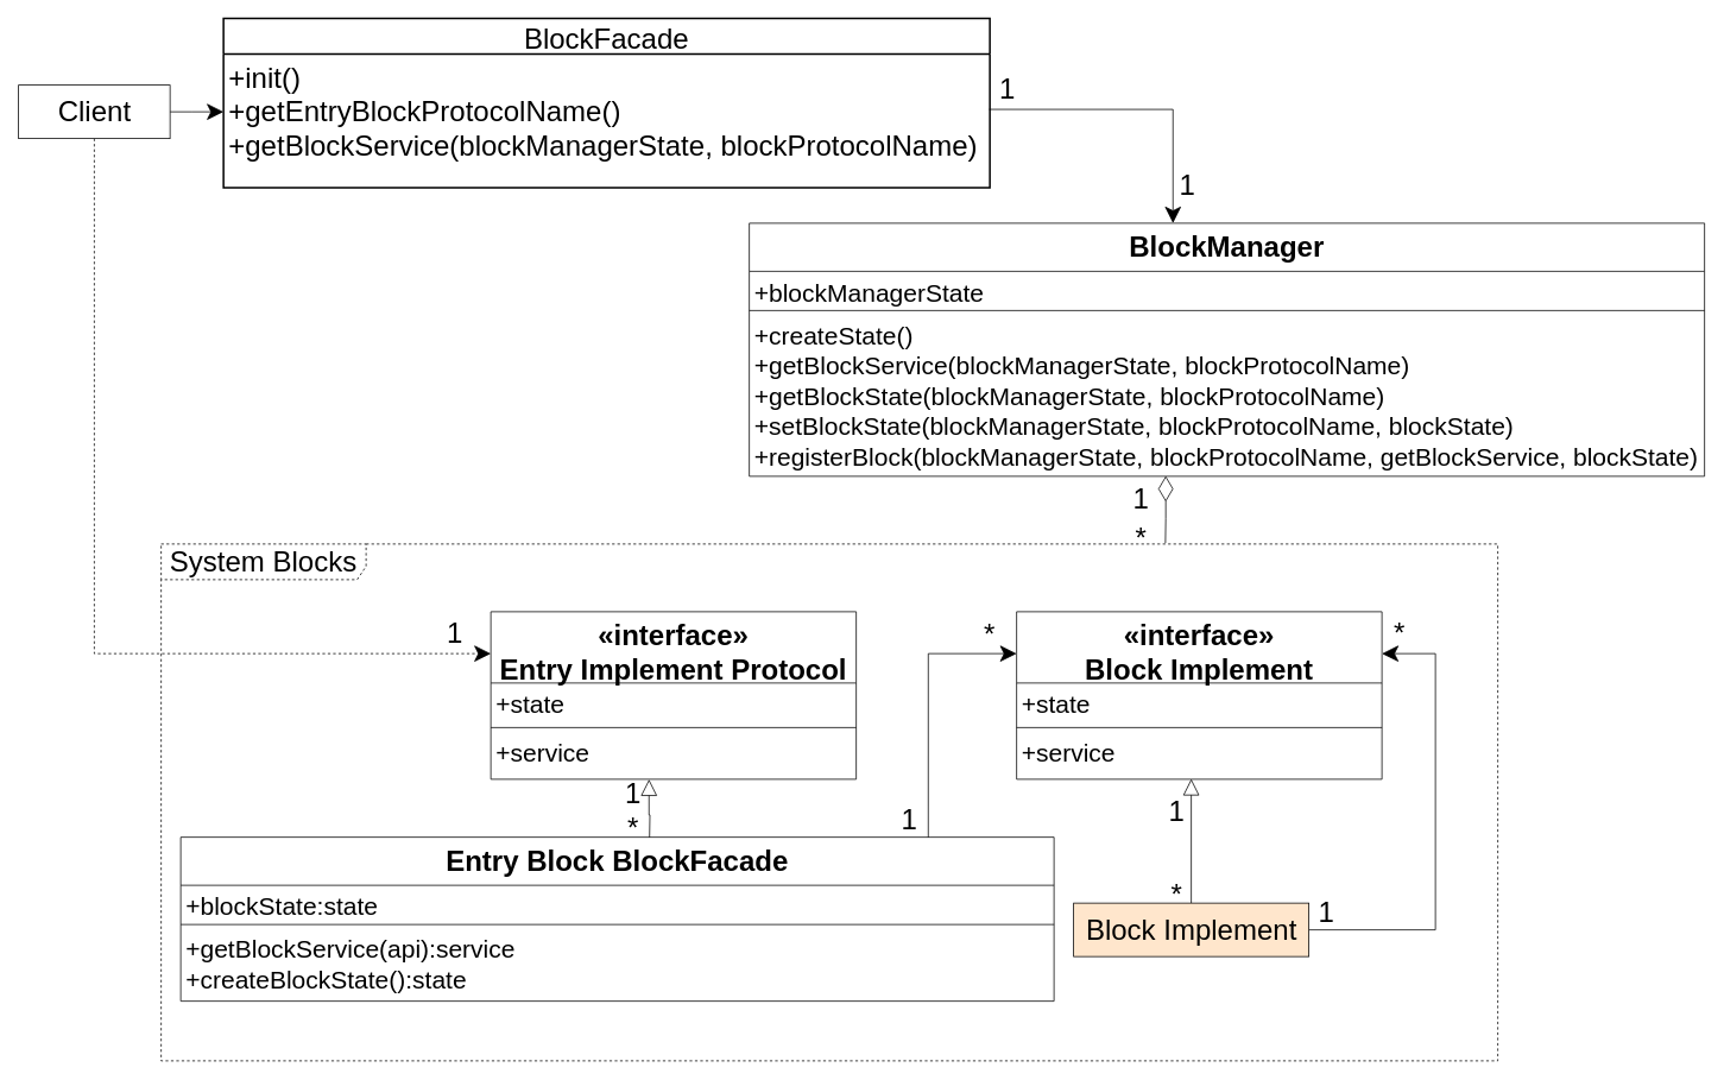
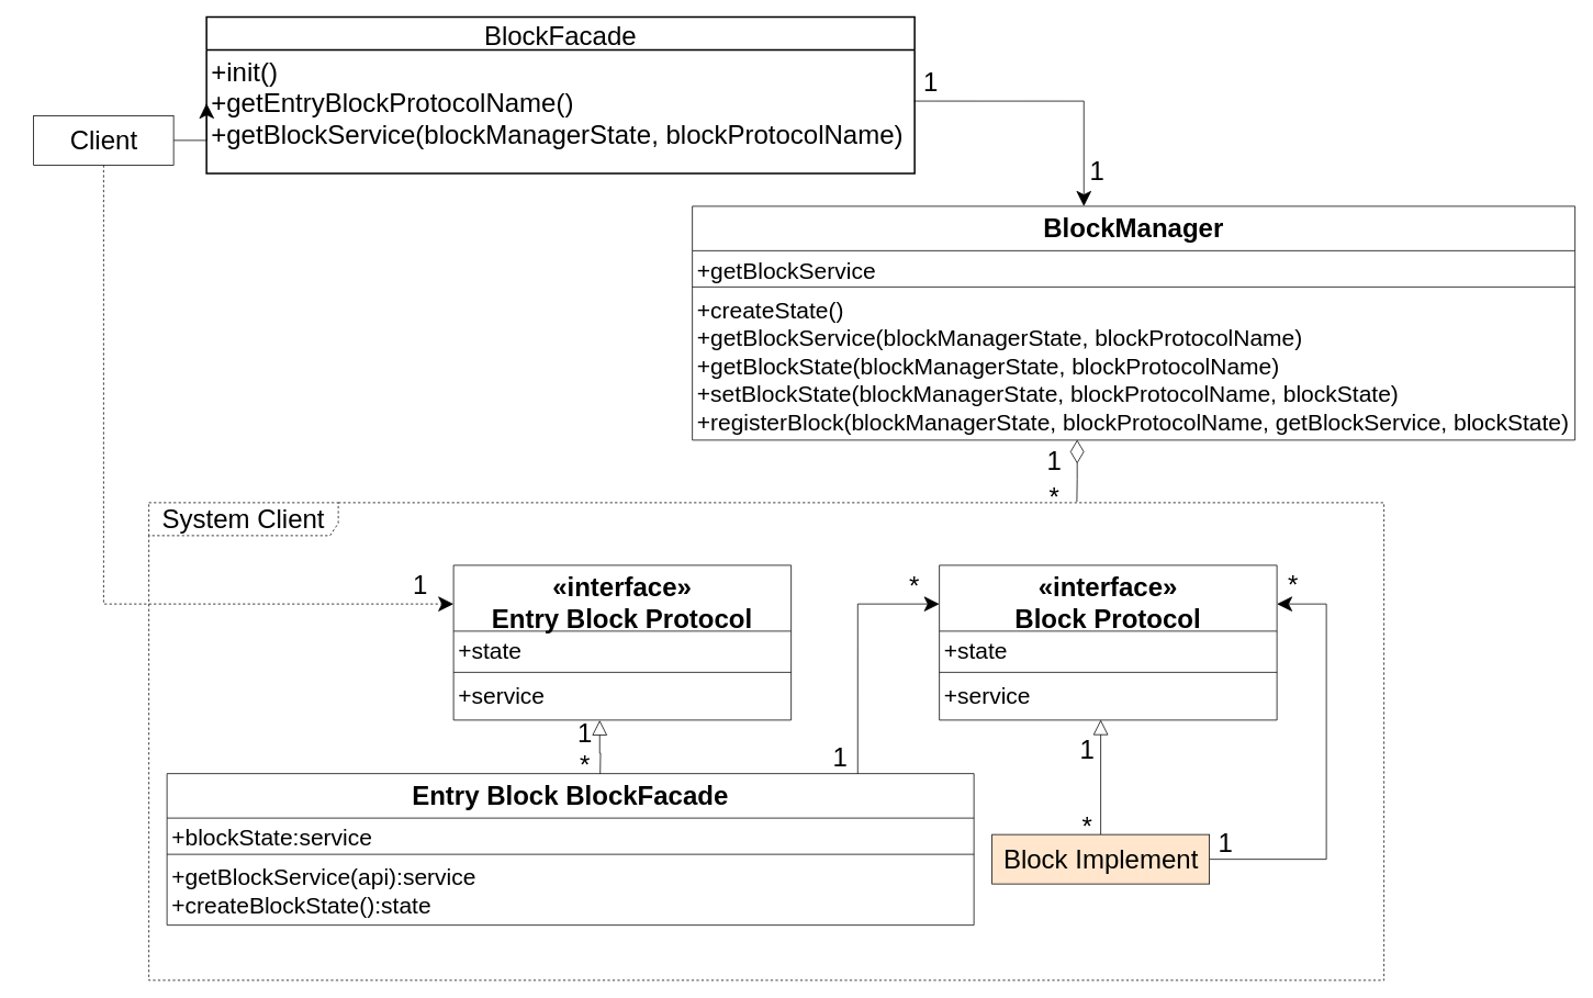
  <mxCell id="0" />
  <mxCell id="1" parent="0" />
  <mxCell id="2" value="BlockFacade" style="swimlane;childLayout=stackLayout;horizontal=1;startSize=40;horizontalStack=0;rounded=0;fontSize=32;fontStyle=0;strokeWidth=2;resizeParent=0;resizeLast=1;shadow=0;dashed=0;align=center;" parent="1" vertex="1"><mxGeometry x="250" y="20" width="860" height="190" as="geometry" /></mxCell>
  <mxCell id="3" value="+init()&#10;+getEntryBlockProtocolName()&#10;+getBlockService(blockManagerState, blockProtocolName)&#10;" style="align=left;strokeColor=none;fillColor=none;spacingLeft=4;fontSize=32;verticalAlign=top;resizable=0;rotatable=0;part=1;" parent="2" vertex="1"><mxGeometry y="40" width="860" height="150" as="geometry" /></mxCell>
- <mxCell id="4" value="&lt;font style=&quot;font-size: 32px&quot;&gt;System Blocks&lt;/font&gt;" style="shape=umlFrame;whiteSpace=wrap;html=1;width=230;height=40;fontSize=32;dashed=1;" parent="1" vertex="1"><mxGeometry x="180" y="610" width="1500" height="580" as="geometry" /></mxCell>
+ <mxCell id="4" value="&lt;font style=&quot;font-size: 32px&quot;&gt;System Client&lt;/font&gt;" style="shape=umlFrame;whiteSpace=wrap;html=1;width=230;height=40;fontSize=32;dashed=1;" parent="1" vertex="1"><mxGeometry x="180" y="610" width="1500" height="580" as="geometry" /></mxCell>
  <mxCell id="5" style="edgeStyle=orthogonalEdgeStyle;rounded=0;orthogonalLoop=1;jettySize=auto;html=1;startSize=16;endSize=16;" parent="1" source="7" edge="1"><mxGeometry relative="1" as="geometry"><mxPoint x="250" y="125" as="targetPoint" /></mxGeometry></mxCell>
  <mxCell id="6" style="edgeStyle=orthogonalEdgeStyle;rounded=0;orthogonalLoop=1;jettySize=auto;html=1;entryX=0;entryY=0.25;entryDx=0;entryDy=0;endArrow=classic;endFill=1;startSize=16;endSize=16;exitX=0.5;exitY=1;exitDx=0;exitDy=0;dashed=1;" parent="1" source="7" target="25" edge="1"><mxGeometry relative="1" as="geometry"><mxPoint x="540" y="805" as="targetPoint" /></mxGeometry></mxCell>
- <mxCell id="7" value="Client" style="html=1;fontSize=32;" parent="1" vertex="1"><mxGeometry x="20" y="95" width="170" height="60" as="geometry" /></mxCell>
+ <mxCell id="7" value="Client" style="html=1;fontSize=32;" parent="1" vertex="1"><mxGeometry x="40" y="140" width="170" height="60" as="geometry" /></mxCell>
  <mxCell id="8" style="edgeStyle=orthogonalEdgeStyle;rounded=0;orthogonalLoop=1;jettySize=auto;html=1;entryX=0.433;entryY=1.002;entryDx=0;entryDy=0;endArrow=block;endFill=0;endSize=16;startSize=16;entryPerimeter=0;" parent="1" target="28" edge="1"><mxGeometry relative="1" as="geometry"><mxPoint x="725" y="880" as="targetPoint" /><mxPoint x="728" y="944" as="sourcePoint" /></mxGeometry></mxCell>
  <mxCell id="9" style="edgeStyle=orthogonalEdgeStyle;rounded=0;orthogonalLoop=1;jettySize=auto;html=1;entryX=0;entryY=0.25;entryDx=0;entryDy=0;fontSize=32;endArrow=classic;endFill=1;endSize=16;startSize=16;exitX=0.856;exitY=0.004;exitDx=0;exitDy=0;exitPerimeter=0;" parent="1" source="33" target="29" edge="1"><mxGeometry relative="1" as="geometry"><mxPoint x="1040" y="930" as="sourcePoint" /><mxPoint x="1151" y="805" as="targetPoint" /><Array as="points"><mxPoint x="1041" y="733" /></Array></mxGeometry></mxCell>
  <mxCell id="10" style="edgeStyle=orthogonalEdgeStyle;rounded=0;orthogonalLoop=1;jettySize=auto;html=1;fontSize=32;endArrow=block;endFill=0;endSize=16;startSize=16;entryX=0.478;entryY=0.993;entryDx=0;entryDy=0;entryPerimeter=0;" parent="1" source="12" target="32" edge="1"><mxGeometry relative="1" as="geometry"><mxPoint x="1336" y="870" as="targetPoint" /></mxGeometry></mxCell>
  <mxCell id="11" style="edgeStyle=orthogonalEdgeStyle;rounded=0;orthogonalLoop=1;jettySize=auto;html=1;entryX=1;entryY=0.25;entryDx=0;entryDy=0;endSize=16;exitX=1;exitY=0.5;exitDx=0;exitDy=0;" parent="1" source="12" target="29" edge="1"><mxGeometry relative="1" as="geometry"><Array as="points"><mxPoint x="1610" y="1043" /><mxPoint x="1610" y="733" /></Array><mxPoint x="1521" y="805" as="targetPoint" /></mxGeometry></mxCell>
  <mxCell id="12" value="Block Implement" style="html=1;fontSize=32;fillColor=#ffe6cc;" parent="1" vertex="1"><mxGeometry x="1204" y="1013" width="264" height="60" as="geometry" /></mxCell>
  <mxCell id="13" style="edgeStyle=orthogonalEdgeStyle;rounded=0;orthogonalLoop=1;jettySize=auto;html=1;exitX=1;exitY=0.5;exitDx=0;exitDy=0;endSize=16;startSize=16;" parent="1" edge="1"><mxGeometry relative="1" as="geometry"><mxPoint x="1035.5" y="125" as="sourcePoint" /></mxGeometry></mxCell>
  <mxCell id="14" style="edgeStyle=orthogonalEdgeStyle;rounded=0;orthogonalLoop=1;jettySize=auto;html=1;endSize=26;startSize=26;endArrow=none;endFill=0;startArrow=diamondThin;startFill=0;exitX=0.436;exitY=0.998;exitDx=0;exitDy=0;exitPerimeter=0;" parent="1" source="40" edge="1"><mxGeometry relative="1" as="geometry"><mxPoint x="1307" y="609" as="targetPoint" /><mxPoint x="1307.079" y="500.156" as="sourcePoint" /></mxGeometry></mxCell>
  <mxCell id="15" value="&lt;font style=&quot;font-size: 32px&quot;&gt;1&lt;/font&gt;" style="text;html=1;strokeColor=none;fillColor=none;align=center;verticalAlign=middle;whiteSpace=wrap;rounded=0;" parent="1" vertex="1"><mxGeometry x="1260" y="550" width="40" height="20" as="geometry" /></mxCell>
  <mxCell id="16" value="&lt;font style=&quot;font-size: 32px&quot;&gt;*&lt;/font&gt;" style="text;html=1;strokeColor=none;fillColor=none;align=center;verticalAlign=middle;whiteSpace=wrap;rounded=0;" parent="1" vertex="1"><mxGeometry x="1260" y="593" width="40" height="20" as="geometry" /></mxCell>
  <mxCell id="17" value="&lt;font style=&quot;font-size: 32px&quot;&gt;1&lt;/font&gt;" style="text;html=1;strokeColor=none;fillColor=none;align=center;verticalAlign=middle;whiteSpace=wrap;rounded=0;" parent="1" vertex="1"><mxGeometry x="1110" y="90" width="40" height="20" as="geometry" /></mxCell>
  <mxCell id="18" value="&lt;font style=&quot;font-size: 32px&quot;&gt;1&lt;/font&gt;" style="text;html=1;strokeColor=none;fillColor=none;align=center;verticalAlign=middle;whiteSpace=wrap;rounded=0;" parent="1" vertex="1"><mxGeometry x="1312" y="198" width="40" height="20" as="geometry" /></mxCell>
  <mxCell id="19" value="&lt;font style=&quot;font-size: 32px&quot;&gt;1&lt;/font&gt;" style="text;html=1;strokeColor=none;fillColor=none;align=center;verticalAlign=middle;whiteSpace=wrap;rounded=0;" parent="1" vertex="1"><mxGeometry x="490" y="700" width="40" height="20" as="geometry" /></mxCell>
  <mxCell id="20" value="&lt;font style=&quot;font-size: 32px&quot;&gt;1&lt;/font&gt;" style="text;html=1;strokeColor=none;fillColor=none;align=center;verticalAlign=middle;whiteSpace=wrap;rounded=0;" parent="1" vertex="1"><mxGeometry x="1000" y="910" width="40" height="20" as="geometry" /></mxCell>
  <mxCell id="21" value="&lt;font style=&quot;font-size: 32px&quot;&gt;*&lt;/font&gt;" style="text;html=1;strokeColor=none;fillColor=none;align=center;verticalAlign=middle;whiteSpace=wrap;rounded=0;" parent="1" vertex="1"><mxGeometry x="1090" y="702" width="40" height="20" as="geometry" /></mxCell>
  <mxCell id="22" value="&lt;font style=&quot;font-size: 32px&quot;&gt;1&lt;/font&gt;" style="text;html=1;strokeColor=none;fillColor=none;align=center;verticalAlign=middle;whiteSpace=wrap;rounded=0;" parent="1" vertex="1"><mxGeometry x="1468" y="1013" width="40" height="20" as="geometry" /></mxCell>
  <mxCell id="23" value="&lt;font style=&quot;font-size: 32px&quot;&gt;*&lt;/font&gt;" style="text;html=1;strokeColor=none;fillColor=none;align=center;verticalAlign=middle;whiteSpace=wrap;rounded=0;" parent="1" vertex="1"><mxGeometry x="1550" y="700" width="40" height="20" as="geometry" /></mxCell>
  <mxCell id="24" style="edgeStyle=orthogonalEdgeStyle;rounded=0;orthogonalLoop=1;jettySize=auto;html=1;entryX=0.5;entryY=0;entryDx=0;entryDy=0;exitX=0.999;exitY=0.415;exitDx=0;exitDy=0;exitPerimeter=0;endSize=16;startSize=16;" parent="1" source="3" edge="1"><mxGeometry relative="1" as="geometry"><Array as="points"><mxPoint x="1316" y="122" /></Array><mxPoint x="1315.5" y="250" as="targetPoint" /></mxGeometry></mxCell>
- <mxCell id="25" value="«interface»&#10;Entry Implement Protocol" style="swimlane;fontStyle=1;align=center;verticalAlign=top;childLayout=stackLayout;horizontal=1;startSize=80;horizontalStack=0;resizeParent=1;resizeParentMax=0;resizeLast=0;collapsible=1;marginBottom=0;fontSize=32;" parent="1" vertex="1"><mxGeometry x="550" y="686" width="410" height="188" as="geometry" /></mxCell>
+ <mxCell id="25" value="«interface»&#10;Entry Block Protocol" style="swimlane;fontStyle=1;align=center;verticalAlign=top;childLayout=stackLayout;horizontal=1;startSize=80;horizontalStack=0;resizeParent=1;resizeParentMax=0;resizeLast=0;collapsible=1;marginBottom=0;fontSize=32;" parent="1" vertex="1"><mxGeometry x="550" y="686" width="410" height="188" as="geometry" /></mxCell>
  <mxCell id="26" value="+state" style="text;strokeColor=none;fillColor=none;align=left;verticalAlign=top;spacingLeft=4;spacingRight=4;overflow=hidden;rotatable=0;points=[[0,0.5],[1,0.5]];portConstraint=eastwest;fontSize=28;" parent="25" vertex="1"><mxGeometry y="80" width="410" height="46" as="geometry" /></mxCell>
  <mxCell id="27" value="" style="line;strokeWidth=1;fillColor=none;align=left;verticalAlign=middle;spacingTop=-1;spacingLeft=3;spacingRight=3;rotatable=0;labelPosition=right;points=[];portConstraint=eastwest;" parent="25" vertex="1"><mxGeometry y="126" width="410" height="8" as="geometry" /></mxCell>
  <mxCell id="28" value="+service" style="text;strokeColor=none;fillColor=none;align=left;verticalAlign=top;spacingLeft=4;spacingRight=4;overflow=hidden;rotatable=0;points=[[0,0.5],[1,0.5]];portConstraint=eastwest;fontSize=28;" parent="25" vertex="1"><mxGeometry y="134" width="410" height="54" as="geometry" /></mxCell>
- <mxCell id="29" value="«interface»&#10;Block Implement" style="swimlane;fontStyle=1;align=center;verticalAlign=top;childLayout=stackLayout;horizontal=1;startSize=80;horizontalStack=0;resizeParent=1;resizeParentMax=0;resizeLast=0;collapsible=1;marginBottom=0;fontSize=32;" parent="1" vertex="1"><mxGeometry x="1140" y="686" width="410" height="188" as="geometry" /></mxCell>
+ <mxCell id="29" value="«interface»&#10;Block Protocol" style="swimlane;fontStyle=1;align=center;verticalAlign=top;childLayout=stackLayout;horizontal=1;startSize=80;horizontalStack=0;resizeParent=1;resizeParentMax=0;resizeLast=0;collapsible=1;marginBottom=0;fontSize=32;" parent="1" vertex="1"><mxGeometry x="1140" y="686" width="410" height="188" as="geometry" /></mxCell>
  <mxCell id="30" value="+state" style="text;strokeColor=none;fillColor=none;align=left;verticalAlign=top;spacingLeft=4;spacingRight=4;overflow=hidden;rotatable=0;points=[[0,0.5],[1,0.5]];portConstraint=eastwest;fontSize=28;" parent="29" vertex="1"><mxGeometry y="80" width="410" height="46" as="geometry" /></mxCell>
  <mxCell id="31" value="" style="line;strokeWidth=1;fillColor=none;align=left;verticalAlign=middle;spacingTop=-1;spacingLeft=3;spacingRight=3;rotatable=0;labelPosition=right;points=[];portConstraint=eastwest;" parent="29" vertex="1"><mxGeometry y="126" width="410" height="8" as="geometry" /></mxCell>
  <mxCell id="32" value="+service" style="text;strokeColor=none;fillColor=none;align=left;verticalAlign=top;spacingLeft=4;spacingRight=4;overflow=hidden;rotatable=0;points=[[0,0.5],[1,0.5]];portConstraint=eastwest;fontSize=28;" parent="29" vertex="1"><mxGeometry y="134" width="410" height="54" as="geometry" /></mxCell>
  <mxCell id="33" value="Entry Block BlockFacade" style="swimlane;fontStyle=1;align=center;verticalAlign=top;childLayout=stackLayout;horizontal=1;startSize=54;horizontalStack=0;resizeParent=1;resizeParentMax=0;resizeLast=0;collapsible=1;marginBottom=0;fontSize=32;" parent="1" vertex="1"><mxGeometry x="202" y="939" width="980" height="184" as="geometry" /></mxCell>
- <mxCell id="34" value="+blockState:state" style="text;strokeColor=none;fillColor=none;align=left;verticalAlign=top;spacingLeft=4;spacingRight=4;overflow=hidden;rotatable=0;points=[[0,0.5],[1,0.5]];portConstraint=eastwest;fontSize=28;" parent="33" vertex="1"><mxGeometry y="54" width="980" height="40" as="geometry" /></mxCell>
+ <mxCell id="34" value="+blockState:service" style="text;strokeColor=none;fillColor=none;align=left;verticalAlign=top;spacingLeft=4;spacingRight=4;overflow=hidden;rotatable=0;points=[[0,0.5],[1,0.5]];portConstraint=eastwest;fontSize=28;" parent="33" vertex="1"><mxGeometry y="54" width="980" height="40" as="geometry" /></mxCell>
  <mxCell id="35" value="" style="line;strokeWidth=1;fillColor=none;align=left;verticalAlign=middle;spacingTop=-1;spacingLeft=3;spacingRight=3;rotatable=0;labelPosition=right;points=[];portConstraint=eastwest;" parent="33" vertex="1"><mxGeometry y="94" width="980" height="8" as="geometry" /></mxCell>
  <mxCell id="36" value="+getBlockService(api):service&#10;+createBlockState():state&#10;" style="text;strokeColor=none;fillColor=none;align=left;verticalAlign=top;spacingLeft=4;spacingRight=4;overflow=hidden;rotatable=0;points=[[0,0.5],[1,0.5]];portConstraint=eastwest;fontSize=28;" parent="33" vertex="1"><mxGeometry y="102" width="980" height="82" as="geometry" /></mxCell>
  <mxCell id="37" value="BlockManager" style="swimlane;fontStyle=1;align=center;verticalAlign=top;childLayout=stackLayout;horizontal=1;startSize=54;horizontalStack=0;resizeParent=1;resizeParentMax=0;resizeLast=0;collapsible=1;marginBottom=0;fontSize=32;" parent="1" vertex="1"><mxGeometry x="840" y="250" width="1072" height="284" as="geometry" /></mxCell>
- <mxCell id="38" value="+blockManagerState" style="text;strokeColor=none;fillColor=none;align=left;verticalAlign=top;spacingLeft=4;spacingRight=4;overflow=hidden;rotatable=0;points=[[0,0.5],[1,0.5]];portConstraint=eastwest;fontSize=28;" parent="37" vertex="1"><mxGeometry y="54" width="1072" height="40" as="geometry" /></mxCell>
+ <mxCell id="38" value="+getBlockService" style="text;strokeColor=none;fillColor=none;align=left;verticalAlign=top;spacingLeft=4;spacingRight=4;overflow=hidden;rotatable=0;points=[[0,0.5],[1,0.5]];portConstraint=eastwest;fontSize=28;" parent="37" vertex="1"><mxGeometry y="54" width="1072" height="40" as="geometry" /></mxCell>
  <mxCell id="39" value="" style="line;strokeWidth=1;fillColor=none;align=left;verticalAlign=middle;spacingTop=-1;spacingLeft=3;spacingRight=3;rotatable=0;labelPosition=right;points=[];portConstraint=eastwest;" parent="37" vertex="1"><mxGeometry y="94" width="1072" height="8" as="geometry" /></mxCell>
  <mxCell id="40" value="+createState()&#10;+getBlockService(blockManagerState, blockProtocolName)&#10;+getBlockState(blockManagerState, blockProtocolName)&#10;+setBlockState(blockManagerState, blockProtocolName, blockState)&#10;+registerBlock(blockManagerState, blockProtocolName, getBlockService, blockState)" style="text;strokeColor=none;fillColor=none;align=left;verticalAlign=top;spacingLeft=4;spacingRight=4;overflow=hidden;rotatable=0;points=[[0,0.5],[1,0.5]];portConstraint=eastwest;fontSize=28;" parent="37" vertex="1"><mxGeometry y="102" width="1072" height="182" as="geometry" /></mxCell>
  <mxCell id="41" value="&lt;font style=&quot;font-size: 32px&quot;&gt;*&lt;/font&gt;" style="text;html=1;strokeColor=none;fillColor=none;align=center;verticalAlign=middle;whiteSpace=wrap;rounded=0;" parent="1" vertex="1"><mxGeometry x="690" y="919" width="40" height="20" as="geometry" /></mxCell>
  <mxCell id="42" value="&lt;font style=&quot;font-size: 32px&quot;&gt;1&lt;/font&gt;" style="text;html=1;strokeColor=none;fillColor=none;align=center;verticalAlign=middle;whiteSpace=wrap;rounded=0;" parent="1" vertex="1"><mxGeometry x="690" y="880" width="40" height="20" as="geometry" /></mxCell>
  <mxCell id="43" value="&lt;font style=&quot;font-size: 32px&quot;&gt;*&lt;/font&gt;" style="text;html=1;strokeColor=none;fillColor=none;align=center;verticalAlign=middle;whiteSpace=wrap;rounded=0;" parent="1" vertex="1"><mxGeometry x="1300" y="993" width="40" height="20" as="geometry" /></mxCell>
  <mxCell id="44" value="&lt;font style=&quot;font-size: 32px&quot;&gt;1&lt;/font&gt;" style="text;html=1;strokeColor=none;fillColor=none;align=center;verticalAlign=middle;whiteSpace=wrap;rounded=0;" parent="1" vertex="1"><mxGeometry x="1300" y="900" width="40" height="20" as="geometry" /></mxCell>
